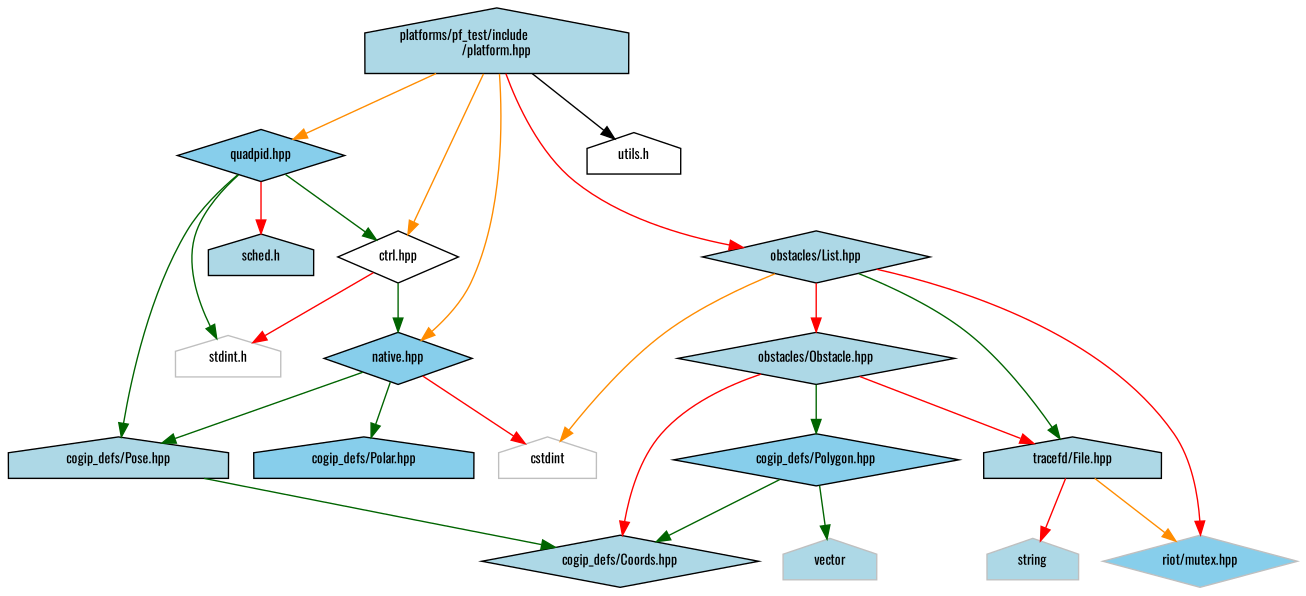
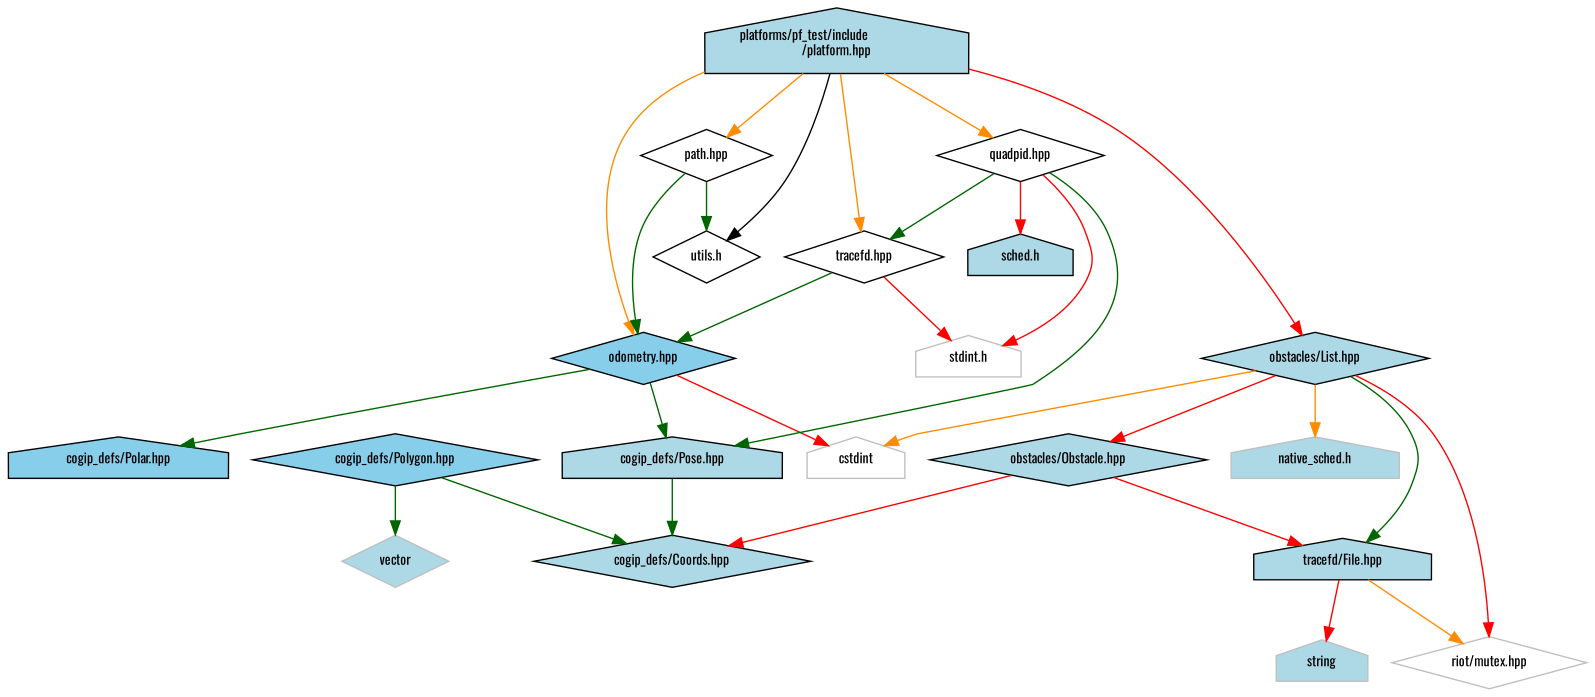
  digraph {
    fontname=Oswald
    node [color=black fillcolor=lightblue fontname=Oswald fontsize=10 shape=house style=filled]
    edge [color=darkgreen fontname=Oswald fontsize=10 labelfontname=Helvetica labelfontsize=10 style=solid]
    n1 [fontcolor=black height=0.2 label="platforms/pf_test/include\l/platform.hpp" width=0.4]
-   n2 [fillcolor=white height=0.2 label="ctrl.hpp" shape=diamond width=0.4]
-   n3 [fillcolor=skyblue height=0.2 label="native.hpp" shape=diamond width=0.4]
-   n4 [fillcolor=skyblue height=0.2 label="quadpid.hpp" shape=diamond width=0.4]
+   n2 [fillcolor=white height=0.2 label="tracefd.hpp" shape=diamond width=0.4]
+   n3 [fillcolor=skyblue height=0.2 label="odometry.hpp" shape=diamond width=0.4]
+   n4 [fillcolor=white height=0.2 label="quadpid.hpp" shape=diamond width=0.4]
    n5 [height=0.2 label="obstacles/List.hpp" shape=diamond width=0.4]
-   n7 [fillcolor=white height=0.2 label="utils.h" width=0.4]
+   n6 [fillcolor=white height=0.2 label="path.hpp" shape=diamond width=0.4]
+   n7 [fillcolor=white height=0.2 label="utils.h" shape=diamond width=0.4]
    n8 [color=grey75 fillcolor=white height=0.2 label="stdint.h" width=0.4]
    n9 [color=grey75 fillcolor=white height=0.2 label=cstdint width=0.4]
    n10 [fillcolor=skyblue height=0.2 label="cogip_defs/Polar.hpp" width=0.4]
    n11 [height=0.2 label="cogip_defs/Pose.hpp" width=0.4]
    n12 [height=0.2 label="sched.h" width=0.4]
-   n14 [color=grey75 fillcolor=skyblue height=0.2 label="riot/mutex.hpp" shape=diamond width=0.4]
+   n13 [color=grey75 height=0.2 label="native_sched.h" width=0.4]
+   n14 [color=grey75 fillcolor=white height=0.2 label="riot/mutex.hpp" shape=diamond width=0.4]
    n15 [height=0.2 label="obstacles/Obstacle.hpp" shape=diamond width=0.4]
    n16 [height=0.2 label="tracefd/File.hpp" width=0.4]
    n17 [height=0.2 label="cogip_defs/Coords.hpp" shape=diamond width=0.4]
-   n18 [color=grey75 height=0.2 label=vector width=0.4]
+   n18 [color=grey75 height=0.2 label=vector shape=diamond width=0.4]
    n19 [fillcolor=skyblue height=0.2 label="cogip_defs/Polygon.hpp" shape=diamond width=0.4]
    n20 [color=grey75 height=0.2 label=string width=0.4]
    n1 -> n2 [color=darkorange]
    n1 -> n3 [color=darkorange]
    n1 -> n4 [color=darkorange]
    n1 -> n5 [color=red]
+   n1 -> n6 [color=darkorange]
    n1 -> n7 [color=black]
    n2 -> n3
    n2 -> n8 [color=red]
    n3 -> n9 [color=red]
    n3 -> n10
    n3 -> n11
    n4 -> n2
-   n4 -> n8
+   n4 -> n8 [color=red]
    n4 -> n11
    n4 -> n12 [color=red]
    n5 -> n9 [color=darkorange]
+   n5 -> n13 [color=darkorange]
    n5 -> n14 [color=red]
    n5 -> n15 [color=red]
    n5 -> n16
+   n6 -> n3
+   n6 -> n7
    n11 -> n17
    n15 -> n16 [color=red]
    n15 -> n17 [color=red]
-   n15 -> n19
    n16 -> n14 [color=darkorange]
    n16 -> n20 [color=red]
    n19 -> n17
    n19 -> n18
  }
